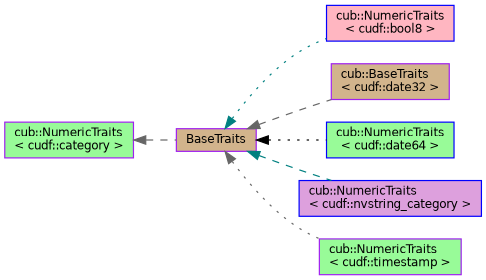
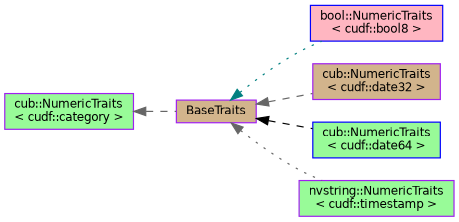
  digraph {
    rankdir=LR
    node [color=purple fillcolor=palegreen fontname=Helvetica fontsize=10 shape=record style=filled]
    edge [color=gray40 dir=back fontname=Helvetica fontsize=10 labelfontname=Helvetica labelfontsize=10 style=dotted]
    n1 [fillcolor=tan height=0.2 label=BaseTraits width=0.4]
-   n2 [color=blue fillcolor=lightpink height=0.2 label="cub::NumericTraits\l\< cudf::bool8 \>" width=0.4]
-   n3 [fillcolor=tan height=0.2 label="cub::BaseTraits\l\< cudf::date32 \>" width=0.4]
+   n2 [color=blue fillcolor=lightpink height=0.2 label="bool::NumericTraits\l\< cudf::bool8 \>" width=0.4]
+   n3 [fillcolor=tan height=0.2 label="cub::NumericTraits\l\< cudf::date32 \>" width=0.4]
    n4 [color=blue height=0.2 label="cub::NumericTraits\l\< cudf::date64 \>" width=0.4]
-   n5 [color=blue fillcolor=plum height=0.2 label="cub::NumericTraits\l\< cudf::nvstring_category \>" width=0.4]
-   n6 [height=0.2 label="cub::NumericTraits\l\< cudf::timestamp \>" width=0.4]
+   n6 [height=0.2 label="nvstring::NumericTraits\l\< cudf::timestamp \>" width=0.4]
    n7 [height=0.2 label="cub::NumericTraits\l\< cudf::category \>" width=0.4]
    n1 -> n2 [color=teal]
    n1 -> n3 [style=dashed]
-   n1 -> n4 [color=black]
-   n1 -> n5 [color=teal style=dashed]
+   n1 -> n4 [color=black style=dashed]
    n1 -> n6
    n7 -> n1 [style=dashed]
  }
